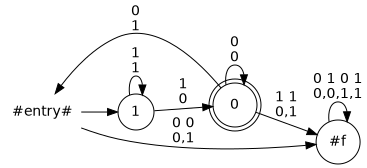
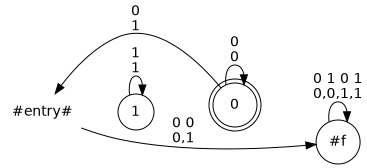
  digraph {
    fontname="DejaVu Sans"
    rankdir=LR
    node [fontname="DejaVu Sans" shape=circle]
    edge [fontname="DejaVu Sans"]
    "#entry#" [shape=none]
    1
    "#f"
    0 [shape=doublecircle]
-   "#entry#" -> 1
    "#entry#" -> "#f" [label="0 0\n0,1"]
    1 -> 1 [label="1\n1"]
-   1 -> 0 [label="1\n0"]
    "#f" -> "#f" [label="0 1 0 1\n0,0,1,1"]
    0 -> "#entry#" [label="0\n1"]
-   0 -> "#f" [label="1 1\n0,1"]
    0 -> 0 [label="0\n0"]
  }
